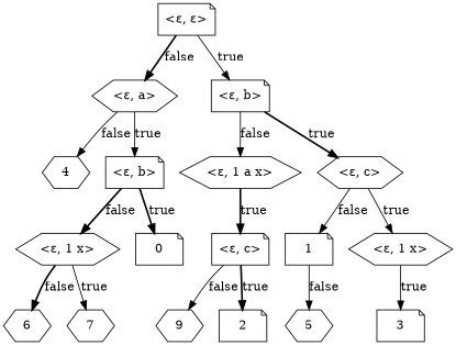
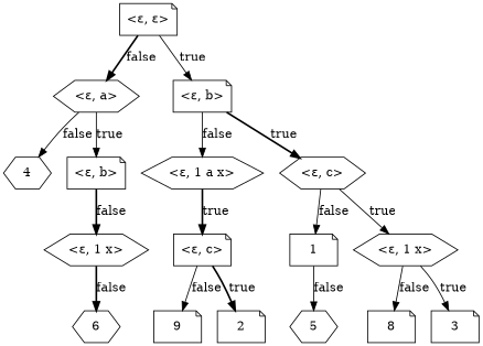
  digraph {
    node [shape=hexagon]
    edge [style=solid]
    n1 [label="<ε, ε>" shape=note]
    n2 [label="<ε, a>"]
    n3 [label="<ε, b>" shape=note]
    n4 [label=4]
    n5 [label="<ε, b>" shape=note]
    n6 [label="<ε, 1 a x>"]
    n7 [label="<ε, c>"]
    n8 [label="<ε, 1 x>"]
-   n9 [label=0 shape=note]
    n10 [label=6]
-   n11 [label=7]
    n12 [label="<ε, c>" shape=note]
    n13 [label=1 shape=note]
    n14 [label="<ε, 1 x>"]
    n15 [label=5]
-   n16 [label=9]
+   n16 [label=9 shape=note]
    n17 [label=2 shape=note]
+   n18 [label=8 shape=note]
    n19 [label=3 shape=note]
    n1 -> n2 [label=false style=bold]
    n1 -> n3 [label=true]
    n2 -> n4 [label=false]
    n2 -> n5 [label=true]
    n3 -> n6 [label=false]
    n3 -> n7 [label=true style=bold]
    n5 -> n8 [label=false style=bold]
-   n5 -> n9 [label=true style=bold]
    n6 -> n12 [label=true style=bold]
    n7 -> n13 [label=false]
    n7 -> n14 [label=true]
    n8 -> n10 [label=false style=bold]
-   n8 -> n11 [label=true]
    n12 -> n16 [label=false]
    n12 -> n17 [label=true style=bold]
    n13 -> n15 [label=false]
+   n14 -> n18 [label=false]
    n14 -> n19 [label=true]
  }
